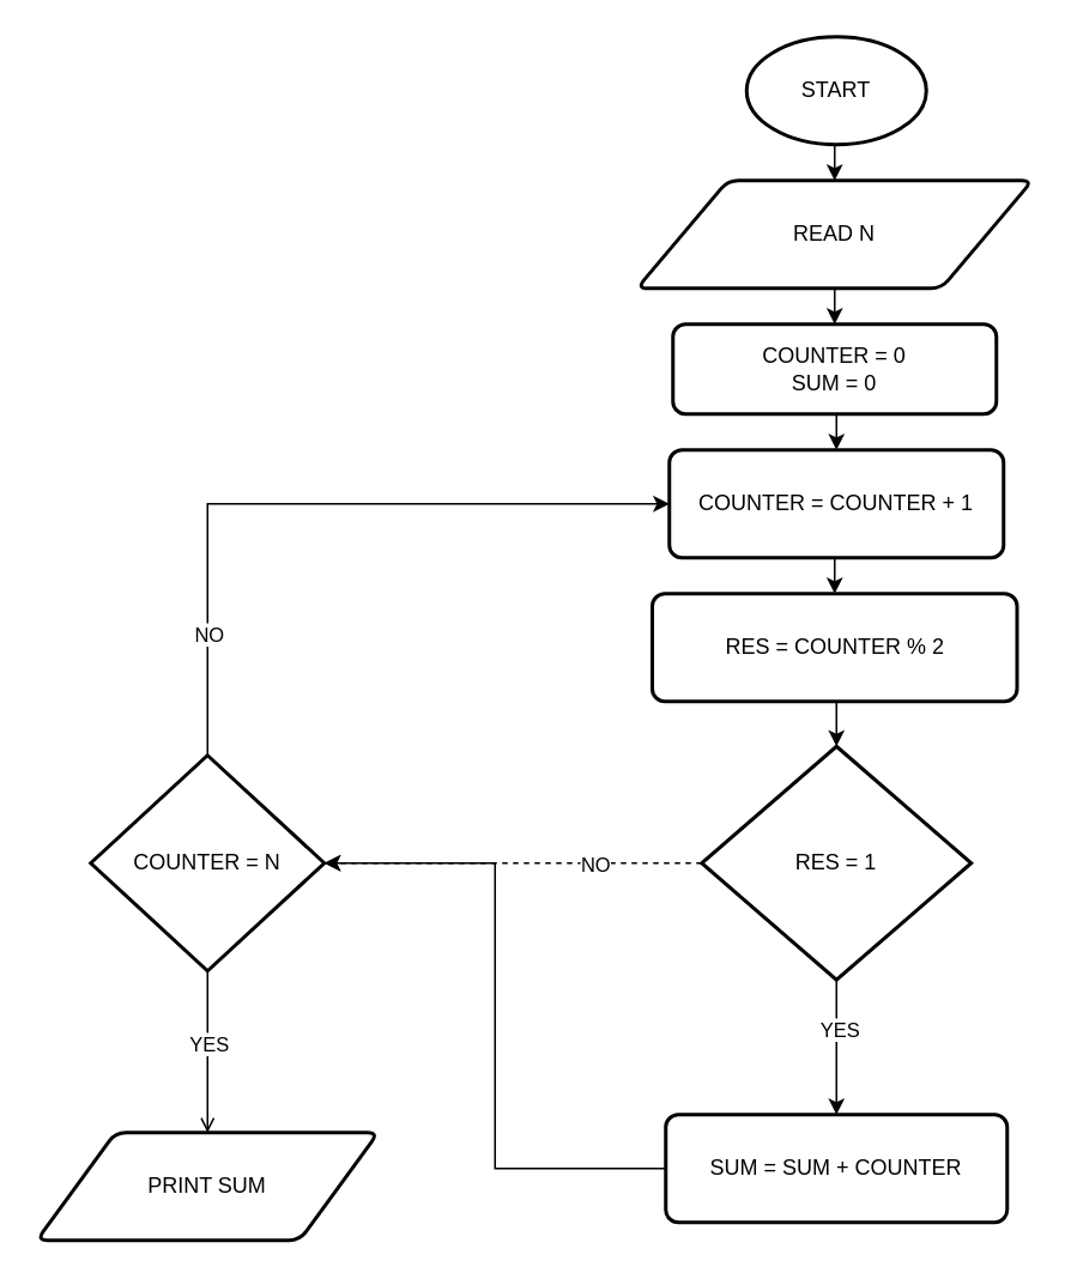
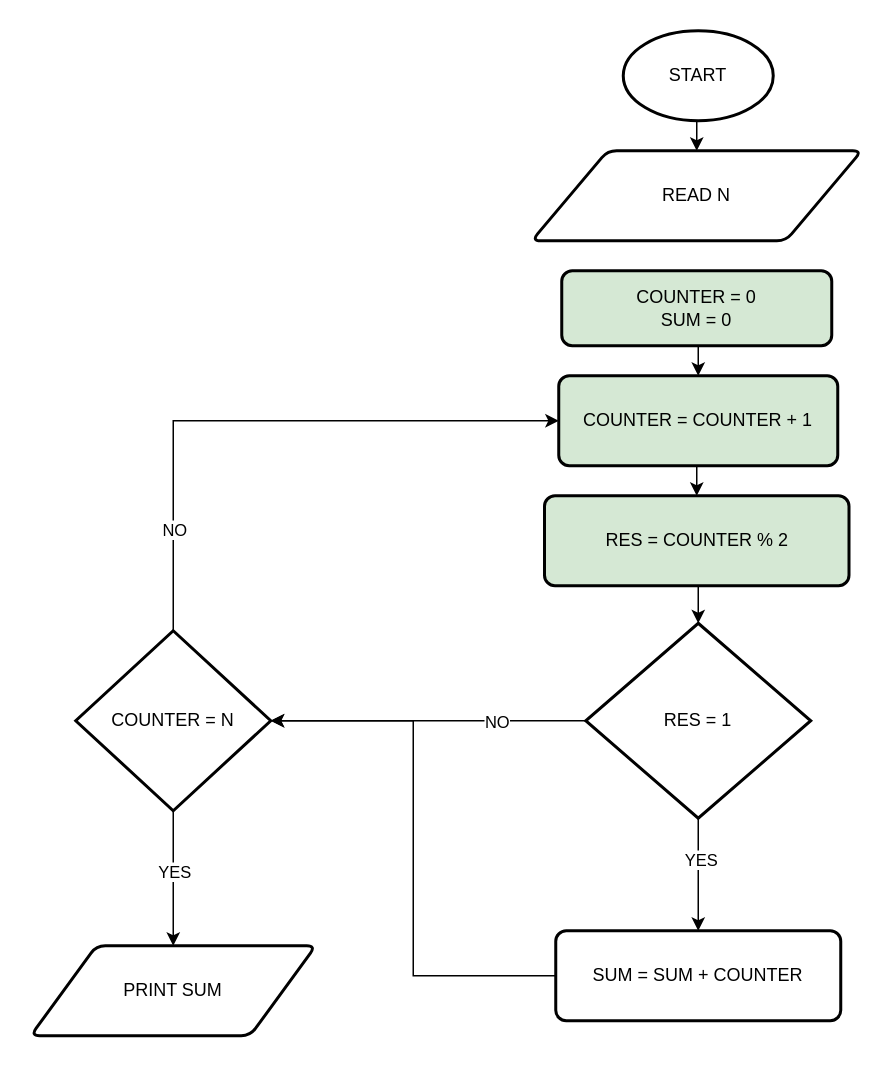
  <mxCell id="0" />
  <mxCell id="1" parent="0" />
  <mxCell id="2" style="edgeStyle=orthogonalEdgeStyle;rounded=0;orthogonalLoop=1;jettySize=auto;html=1;exitX=0.5;exitY=1;exitDx=0;exitDy=0;exitPerimeter=0;entryX=0.5;entryY=0;entryDx=0;entryDy=0;" edge="1" parent="1" source="3" target="5"><mxGeometry relative="1" as="geometry" /></mxCell>
  <mxCell id="3" value="START" style="strokeWidth=2;html=1;shape=mxgraph.flowchart.start_1;whiteSpace=wrap;" vertex="1" parent="1"><mxGeometry x="415" y="20" width="100" height="60" as="geometry" /></mxCell>
- <mxCell id="4" style="edgeStyle=orthogonalEdgeStyle;rounded=0;orthogonalLoop=1;jettySize=auto;html=1;exitX=0.5;exitY=1;exitDx=0;exitDy=0;entryX=0.5;entryY=0;entryDx=0;entryDy=0;" edge="1" parent="1" source="5" target="7"><mxGeometry relative="1" as="geometry" /></mxCell>
  <mxCell id="5" value="READ N" style="shape=parallelogram;html=1;strokeWidth=2;perimeter=parallelogramPerimeter;whiteSpace=wrap;rounded=1;arcSize=12;size=0.23;" vertex="1" parent="1"><mxGeometry x="354" y="100" width="220" height="60" as="geometry" /></mxCell>
  <mxCell id="6" style="edgeStyle=orthogonalEdgeStyle;rounded=0;orthogonalLoop=1;jettySize=auto;html=1;exitX=0.5;exitY=1;exitDx=0;exitDy=0;entryX=0.5;entryY=0;entryDx=0;entryDy=0;" edge="1" parent="1" source="7" target="9"><mxGeometry relative="1" as="geometry" /></mxCell>
- <mxCell id="7" value="COUNTER = 0&lt;div&gt;SUM = 0&lt;/div&gt;" style="rounded=1;whiteSpace=wrap;html=1;absoluteArcSize=1;arcSize=14;strokeWidth=2;" vertex="1" parent="1"><mxGeometry x="374" y="180" width="180" height="50" as="geometry" /></mxCell>
+ <mxCell id="7" value="COUNTER = 0&lt;div&gt;SUM = 0&lt;/div&gt;" style="rounded=1;whiteSpace=wrap;html=1;absoluteArcSize=1;arcSize=14;strokeWidth=2;fillColor=#d5e8d4;" vertex="1" parent="1"><mxGeometry x="374" y="180" width="180" height="50" as="geometry" /></mxCell>
  <mxCell id="8" style="edgeStyle=orthogonalEdgeStyle;rounded=0;orthogonalLoop=1;jettySize=auto;html=1;exitX=0.5;exitY=1;exitDx=0;exitDy=0;entryX=0.5;entryY=0;entryDx=0;entryDy=0;" edge="1" parent="1" source="9" target="10"><mxGeometry relative="1" as="geometry" /></mxCell>
- <mxCell id="9" value="COUNTER = COUNTER + 1" style="rounded=1;whiteSpace=wrap;html=1;absoluteArcSize=1;arcSize=14;strokeWidth=2;" vertex="1" parent="1"><mxGeometry x="372" y="250" width="186" height="60" as="geometry" /></mxCell>
- <mxCell id="10" value="RES = COUNTER % 2" style="rounded=1;whiteSpace=wrap;html=1;absoluteArcSize=1;arcSize=14;strokeWidth=2;" vertex="1" parent="1"><mxGeometry x="362.5" y="330" width="203" height="60" as="geometry" /></mxCell>
+ <mxCell id="9" value="COUNTER = COUNTER + 1" style="rounded=1;whiteSpace=wrap;html=1;absoluteArcSize=1;arcSize=14;strokeWidth=2;fillColor=#d5e8d4;" vertex="1" parent="1"><mxGeometry x="372" y="250" width="186" height="60" as="geometry" /></mxCell>
+ <mxCell id="10" value="RES = COUNTER % 2" style="rounded=1;whiteSpace=wrap;html=1;absoluteArcSize=1;arcSize=14;strokeWidth=2;fillColor=#d5e8d4;" vertex="1" parent="1"><mxGeometry x="362.5" y="330" width="203" height="60" as="geometry" /></mxCell>
  <mxCell id="11" style="edgeStyle=orthogonalEdgeStyle;rounded=0;orthogonalLoop=1;jettySize=auto;html=1;exitX=0.5;exitY=1;exitDx=0;exitDy=0;exitPerimeter=0;entryX=0.5;entryY=0;entryDx=0;entryDy=0;" edge="1" parent="1" source="13" target="14"><mxGeometry relative="1" as="geometry" /></mxCell>
  <mxCell id="12" value="YES" style="edgeLabel;html=1;align=center;verticalAlign=middle;resizable=0;points=[];" vertex="1" connectable="0" parent="11"><mxGeometry x="-0.276" y="1" relative="1" as="geometry"><mxPoint as="offset" /></mxGeometry></mxCell>
  <mxCell id="13" value="RES = 1" style="strokeWidth=2;html=1;shape=mxgraph.flowchart.decision;whiteSpace=wrap;" vertex="1" parent="1"><mxGeometry x="390" y="415" width="150" height="130" as="geometry" /></mxCell>
  <mxCell id="14" value="SUM = SUM + COUNTER" style="rounded=1;whiteSpace=wrap;html=1;absoluteArcSize=1;arcSize=14;strokeWidth=2;" vertex="1" parent="1"><mxGeometry x="370" y="620" width="190" height="60" as="geometry" /></mxCell>
  <mxCell id="15" style="edgeStyle=orthogonalEdgeStyle;rounded=0;orthogonalLoop=1;jettySize=auto;html=1;exitX=0.5;exitY=0;exitDx=0;exitDy=0;exitPerimeter=0;entryX=0;entryY=0.5;entryDx=0;entryDy=0;" edge="1" parent="1" source="19" target="9"><mxGeometry relative="1" as="geometry" /></mxCell>
  <mxCell id="16" value="NO" style="edgeLabel;html=1;align=center;verticalAlign=middle;resizable=0;points=[];" vertex="1" connectable="0" parent="15"><mxGeometry x="-0.656" relative="1" as="geometry"><mxPoint as="offset" /></mxGeometry></mxCell>
- <mxCell id="17" style="edgeStyle=orthogonalEdgeStyle;rounded=0;orthogonalLoop=1;jettySize=auto;html=1;exitX=0.5;exitY=1;exitDx=0;exitDy=0;exitPerimeter=0;entryX=0.5;entryY=0;entryDx=0;entryDy=0;endArrow=open;" edge="1" parent="1" source="19" target="20"><mxGeometry relative="1" as="geometry" /></mxCell>
+ <mxCell id="17" style="edgeStyle=orthogonalEdgeStyle;rounded=0;orthogonalLoop=1;jettySize=auto;html=1;exitX=0.5;exitY=1;exitDx=0;exitDy=0;exitPerimeter=0;entryX=0.5;entryY=0;entryDx=0;entryDy=0;" edge="1" parent="1" source="19" target="20"><mxGeometry relative="1" as="geometry" /></mxCell>
  <mxCell id="18" value="YES" style="edgeLabel;html=1;align=center;verticalAlign=middle;resizable=0;points=[];" vertex="1" connectable="0" parent="17"><mxGeometry x="-0.11" relative="1" as="geometry"><mxPoint as="offset" /></mxGeometry></mxCell>
  <mxCell id="19" value="COUNTER = N" style="strokeWidth=2;html=1;shape=mxgraph.flowchart.decision;whiteSpace=wrap;" vertex="1" parent="1"><mxGeometry x="50" y="420" width="130" height="120" as="geometry" /></mxCell>
  <mxCell id="20" value="PRINT SUM" style="shape=parallelogram;html=1;strokeWidth=2;perimeter=parallelogramPerimeter;whiteSpace=wrap;rounded=1;arcSize=12;size=0.23;" vertex="1" parent="1"><mxGeometry x="20" y="630" width="190" height="60" as="geometry" /></mxCell>
  <mxCell id="21" style="edgeStyle=orthogonalEdgeStyle;rounded=0;orthogonalLoop=1;jettySize=auto;html=1;exitX=0.5;exitY=1;exitDx=0;exitDy=0;entryX=0.5;entryY=0;entryDx=0;entryDy=0;entryPerimeter=0;" edge="1" parent="1" source="10" target="13"><mxGeometry relative="1" as="geometry" /></mxCell>
  <mxCell id="22" style="edgeStyle=orthogonalEdgeStyle;rounded=0;orthogonalLoop=1;jettySize=auto;html=1;exitX=0;exitY=0.5;exitDx=0;exitDy=0;entryX=1;entryY=0.5;entryDx=0;entryDy=0;entryPerimeter=0;" edge="1" parent="1" source="14" target="19"><mxGeometry relative="1" as="geometry" /></mxCell>
- <mxCell id="23" style="edgeStyle=orthogonalEdgeStyle;rounded=0;orthogonalLoop=1;jettySize=auto;html=1;exitX=0;exitY=0.5;exitDx=0;exitDy=0;exitPerimeter=0;entryX=1;entryY=0.5;entryDx=0;entryDy=0;entryPerimeter=0;dashed=1;" edge="1" parent="1" source="13" target="19"><mxGeometry relative="1" as="geometry" /></mxCell>
+ <mxCell id="23" style="edgeStyle=orthogonalEdgeStyle;rounded=0;orthogonalLoop=1;jettySize=auto;html=1;exitX=0;exitY=0.5;exitDx=0;exitDy=0;exitPerimeter=0;entryX=1;entryY=0.5;entryDx=0;entryDy=0;entryPerimeter=0;" edge="1" parent="1" source="13" target="19"><mxGeometry relative="1" as="geometry" /></mxCell>
  <mxCell id="24" value="NO" style="edgeLabel;html=1;align=center;verticalAlign=middle;resizable=0;points=[];" vertex="1" connectable="0" parent="23"><mxGeometry x="-0.429" relative="1" as="geometry"><mxPoint as="offset" /></mxGeometry></mxCell>
